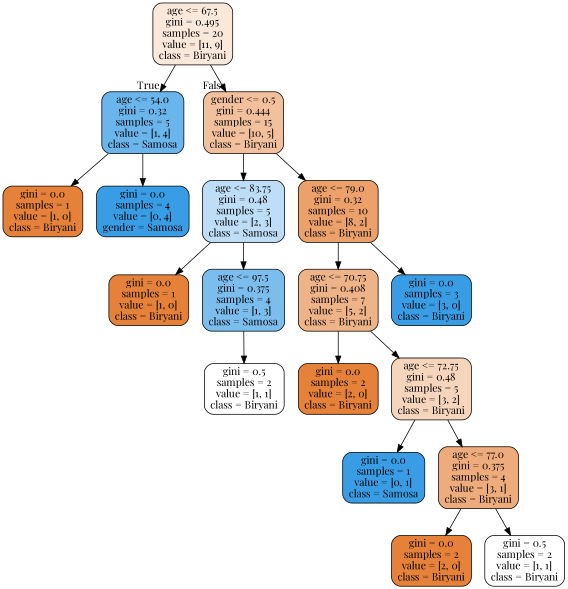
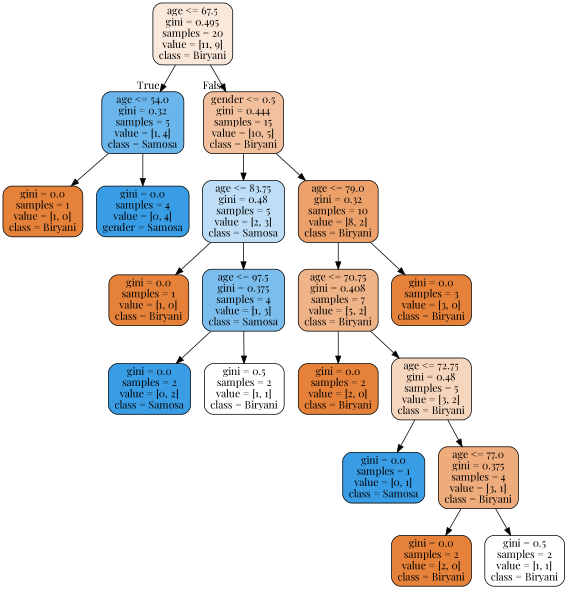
  digraph {
    fontname="Playfair Display"
    node [color=black fillcolor="#e58139" fontname="Playfair Display" shape=box style="filled, rounded"]
    edge [fontname="Playfair Display"]
    n1 [fillcolor="#fae8db" label="age <= 67.5\ngini = 0.495\nsamples = 20\nvalue = [11, 9]\nclass = Biryani"]
    n2 [fillcolor="#6ab6ec" label="age <= 54.0\ngini = 0.32\nsamples = 5\nvalue = [1, 4]\nclass = Samosa"]
    n3 [fillcolor="#f2c09c" label="gender <= 0.5\ngini = 0.444\nsamples = 15\nvalue = [10, 5]\nclass = Biryani"]
    n4 [label="gini = 0.0\nsamples = 1\nvalue = [1, 0]\nclass = Biryani"]
    n5 [fillcolor="#399de5" label="gini = 0.0\nsamples = 4\nvalue = [0, 4]\ngender = Samosa"]
    n6 [fillcolor="#bddef6" label="age <= 83.75\ngini = 0.48\nsamples = 5\nvalue = [2, 3]\nclass = Samosa"]
    n7 [fillcolor="#eca06a" label="age <= 79.0\ngini = 0.32\nsamples = 10\nvalue = [8, 2]\nclass = Biryani"]
    n8 [label="gini = 0.0\nsamples = 1\nvalue = [1, 0]\nclass = Biryani"]
    n9 [fillcolor="#7bbeee" label="age <= 97.5\ngini = 0.375\nsamples = 4\nvalue = [1, 3]\nclass = Samosa"]
    n10 [fillcolor="#efb388" label="age <= 70.75\ngini = 0.408\nsamples = 7\nvalue = [5, 2]\nclass = Biryani"]
-   n11 [fillcolor="#399de5" label="gini = 0.0\nsamples = 3\nvalue = [3, 0]\nclass = Biryani"]
+   n11 [label="gini = 0.0\nsamples = 3\nvalue = [3, 0]\nclass = Biryani"]
+   n12 [fillcolor="#399de5" label="gini = 0.0\nsamples = 2\nvalue = [0, 2]\nclass = Samosa"]
    n13 [fillcolor="#ffffff" label="gini = 0.5\nsamples = 2\nvalue = [1, 1]\nclass = Biryani"]
    n14 [label="gini = 0.0\nsamples = 2\nvalue = [2, 0]\nclass = Biryani"]
    n15 [fillcolor="#f6d5bd" label="age <= 72.75\ngini = 0.48\nsamples = 5\nvalue = [3, 2]\nclass = Biryani"]
    n16 [fillcolor="#399de5" label="gini = 0.0\nsamples = 1\nvalue = [0, 1]\nclass = Samosa"]
    n17 [fillcolor="#eeab7b" label="age <= 77.0\ngini = 0.375\nsamples = 4\nvalue = [3, 1]\nclass = Biryani"]
    n18 [label="gini = 0.0\nsamples = 2\nvalue = [2, 0]\nclass = Biryani"]
    n19 [fillcolor="#ffffff" label="gini = 0.5\nsamples = 2\nvalue = [1, 1]\nclass = Biryani"]
    n1 -> n2 [headlabel=True labelangle=45 labeldistance=2.5]
    n1 -> n3 [headlabel=False labelangle=-45 labeldistance=2.5]
    n2 -> n4
    n2 -> n5
    n3 -> n6
    n3 -> n7
    n6 -> n8
    n6 -> n9
    n7 -> n10
    n7 -> n11
+   n9 -> n12
    n9 -> n13
    n10 -> n14
    n10 -> n15
    n15 -> n16
    n15 -> n17
    n17 -> n18
    n17 -> n19
  }
